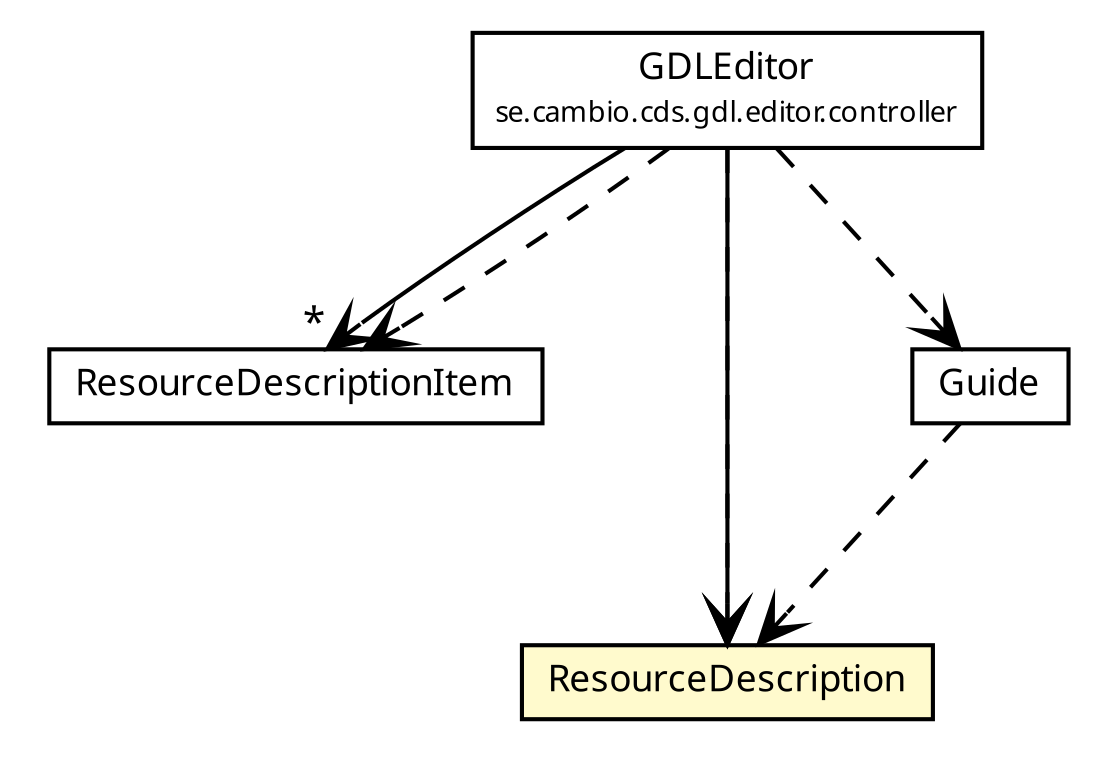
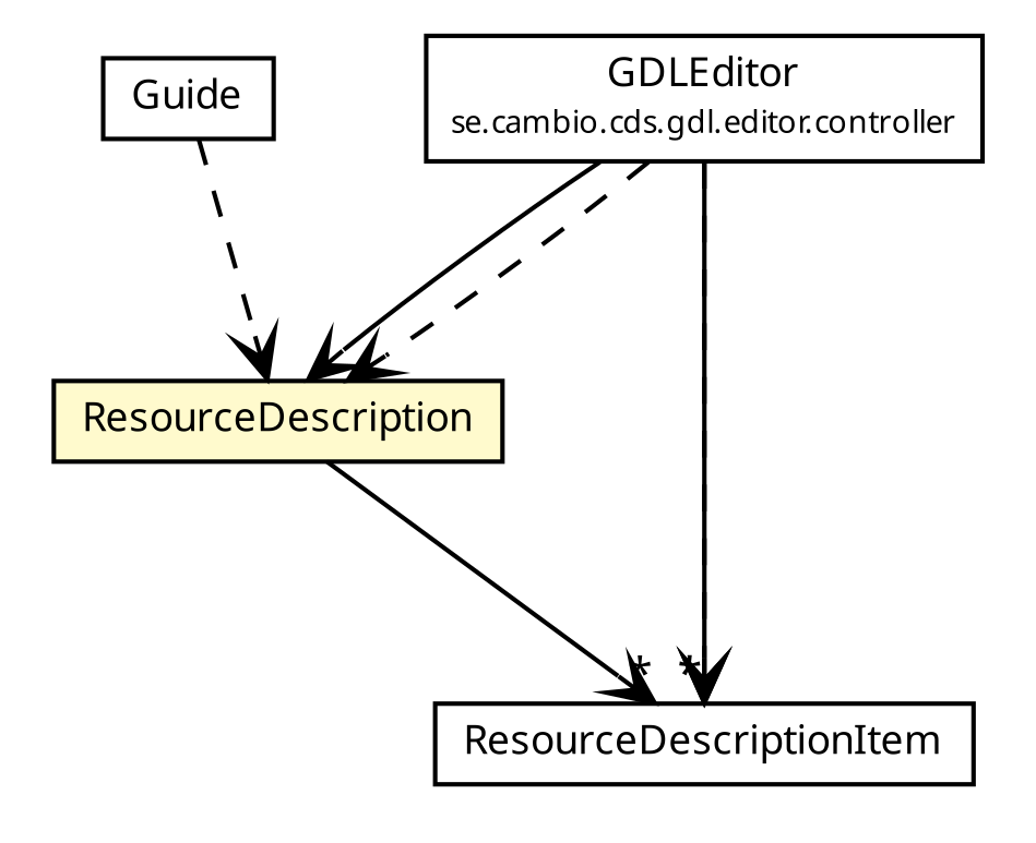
  digraph {
    fontname="Fira Sans"
    nodesep=0.25
    ranksep=0.5
    node [fontcolor=black fontname="Fira Sans" fontsize=9.0 shape=plaintext]
    edge [arrowhead=open color=black fontcolor=black fontname="Fira Sans" fontsize=10.0 headport=p labelfontname="Trebuchet MS" labelfontsize=10 tailport=p style=dashed]
    n1 [label=<<table title="se.cambio.cds.gdl.model.ResourceDescriptionItem" border="0" cellborder="1" cellspacing="0" cellpadding="2" port="p" href="./ResourceDescriptionItem.html"> 		<tr><td><table border="0" cellspacing="0" cellpadding="1"> <tr><td align="center" balign="center"><font face="Trebuchet MS"> ResourceDescriptionItem </font></td></tr> 		</table></td></tr> 		</table>>]
    n2 [label=<<table title="se.cambio.cds.gdl.model.ResourceDescription" border="0" cellborder="1" cellspacing="0" cellpadding="2" port="p" bgcolor="lemonChiffon" href="./ResourceDescription.html"> 		<tr><td><table border="0" cellspacing="0" cellpadding="1"> <tr><td align="center" balign="center"><font face="Trebuchet MS"> ResourceDescription </font></td></tr> 		</table></td></tr> 		</table>>]
    n3 [label=<<table title="se.cambio.cds.gdl.model.Guide" border="0" cellborder="1" cellspacing="0" cellpadding="2" port="p" href="./Guide.html"> 		<tr><td><table border="0" cellspacing="0" cellpadding="1"> <tr><td align="center" balign="center"><font face="Trebuchet MS"> Guide </font></td></tr> 		</table></td></tr> 		</table>>]
    n4 [label=<<table title="se.cambio.cds.gdl.editor.controller.GDLEditor" border="0" cellborder="1" cellspacing="0" cellpadding="2" port="p" href="../editor/controller/GDLEditor.html"> 		<tr><td><table border="0" cellspacing="0" cellpadding="1"> <tr><td align="center" balign="center"><font face="Trebuchet MS"> GDLEditor </font></td></tr> <tr><td align="center" balign="center"><font face="Trebuchet MS" point-size="7.0"> se.cambio.cds.gdl.editor.controller </font></td></tr> 		</table></td></tr> 		</table>>]
+   n2 -> n1 [headlabel="*" style=""]
    n3 -> n2
    n4 -> n1 [headlabel="*" style=""]
    n4 -> n1
    n4 -> n2 [style=""]
    n4 -> n2
-   n4 -> n3
  }
